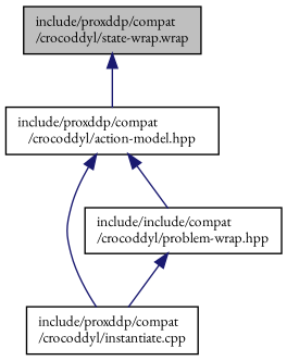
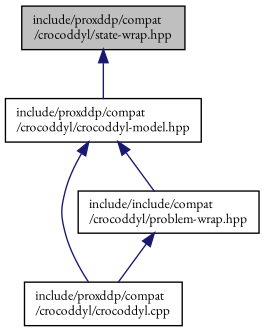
  digraph {
    fontname="EB Garamond"
    node [color=black fontname="EB Garamond" fontsize=10 shape=record]
    edge [color=midnightblue dir=back fontname="EB Garamond" fontsize=10 labelfontname=Helvetica labelfontsize=10 style=solid]
-   n1 [fillcolor=grey75 fontcolor=black height=0.2 label="include/proxddp/compat\l/crocoddyl/state-wrap.wrap" style=filled width=0.4]
-   n2 [height=0.2 label="include/proxddp/compat\l/crocoddyl/action-model.hpp" width=0.4]
-   n3 [height=0.2 label="include/proxddp/compat\l/crocoddyl/instantiate.cpp" width=0.4]
+   n1 [fillcolor=grey75 fontcolor=black height=0.2 label="include/proxddp/compat\l/crocoddyl/state-wrap.hpp" style=filled width=0.4]
+   n2 [height=0.2 label="include/proxddp/compat\l/crocoddyl/crocoddyl-model.hpp" width=0.4]
+   n3 [height=0.2 label="include/proxddp/compat\l/crocoddyl/crocoddyl.cpp" width=0.4]
    n4 [height=0.2 label="include/include/compat\l/crocoddyl/problem-wrap.hpp" width=0.4]
    n1 -> n2
    n2 -> n3
    n2 -> n4
    n4 -> n3
  }
